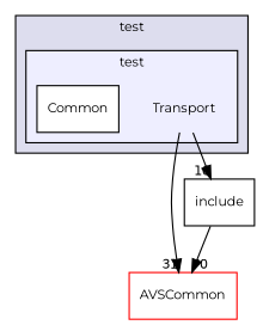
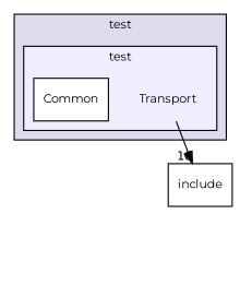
  digraph {
    compound=true
    fontname=Montserrat
    node [fontname=Montserrat fontsize=10 shape=box color=black fillcolor=white style=filled]
    edge [fontname=Montserrat labeldistance=1.5 labelfontname=Helvetica labelfontsize=10]
    n1 [label=Transport shape=plaintext color="" fillcolor="" style=""]
    n2 [label=Common]
-   n3 [color=red label=AVSCommon]
    n4 [label=include]
    subgraph cluster_1 {
      bgcolor="#ddddee"
      fontsize=10
      label=test
      pencolor=black
      subgraph cluster_2 {
        bgcolor="#eeeeff"
        fontsize=10
        label=test
        pencolor=black
        n1
        n2
      }
    }
-   n1 -> n3 [headlabel=31]
    n1 -> n4 [headlabel=16]
-   n4 -> n3 [headlabel=70]
  }
